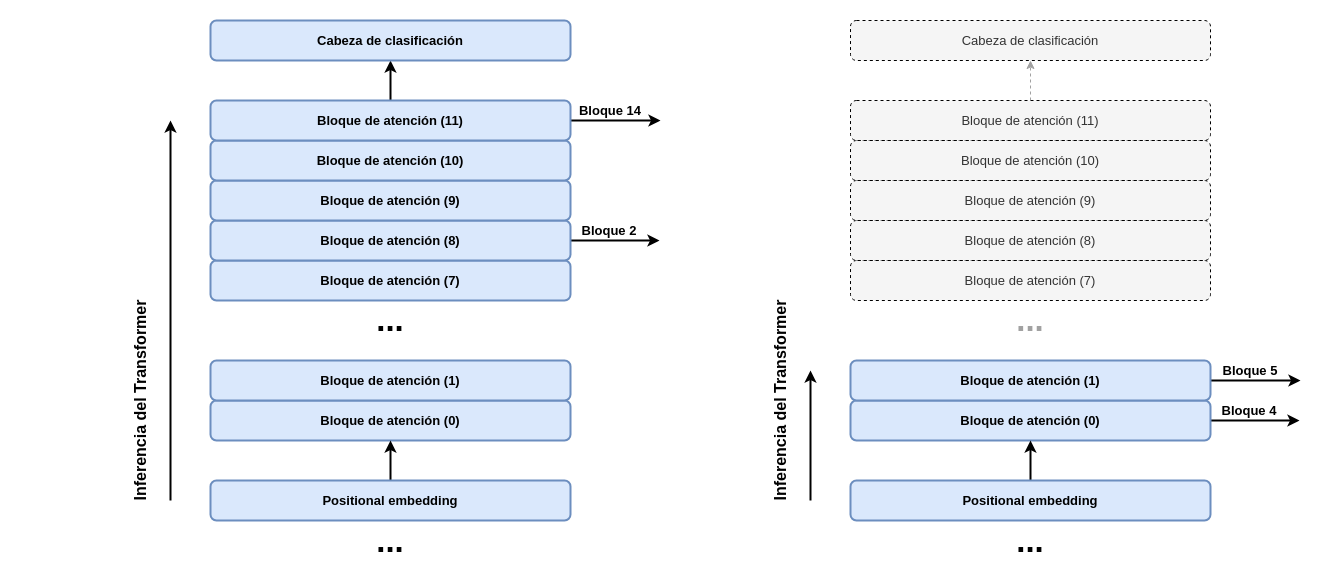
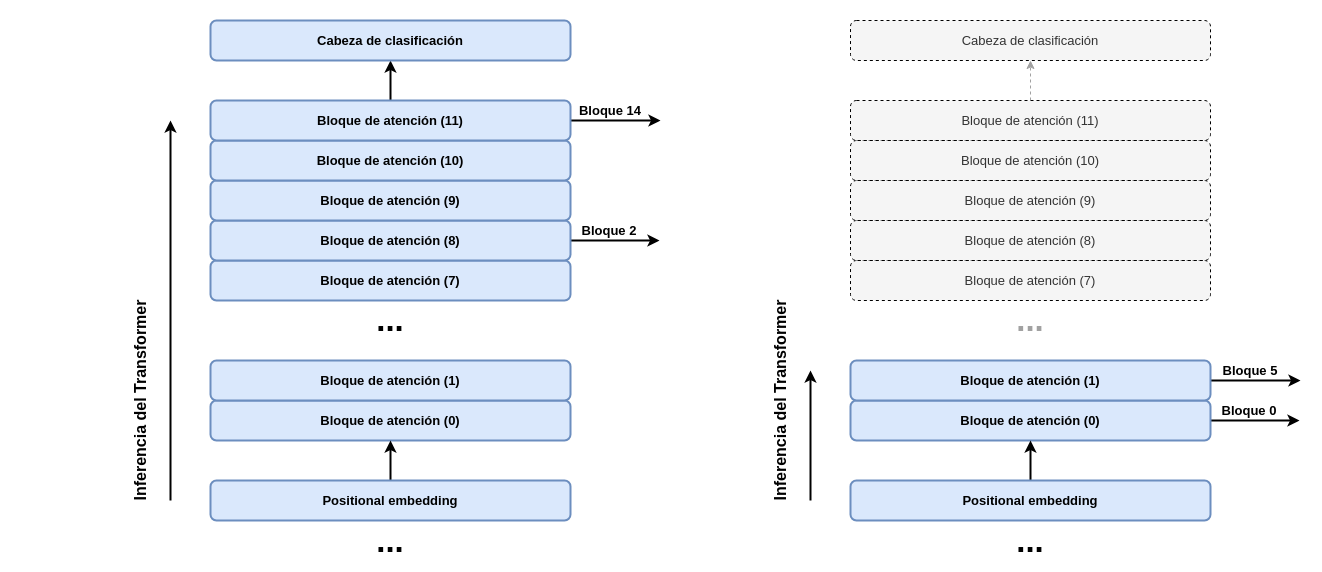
  <mxCell id="0" />
  <mxCell id="1" parent="0" />
  <mxCell id="2" style="edgeStyle=orthogonalEdgeStyle;rounded=0;orthogonalLoop=1;jettySize=auto;html=1;entryX=0;entryY=0.5;entryDx=0;entryDy=0;fontStyle=1;strokeWidth=2;fontSize=13;shadow=0;comic=0;" edge="1" parent="1"><mxGeometry relative="1" as="geometry"><mxPoint x="570" y="240" as="sourcePoint" /><mxPoint x="659" y="240" as="targetPoint" /></mxGeometry></mxCell>
  <mxCell id="3" style="edgeStyle=orthogonalEdgeStyle;rounded=0;orthogonalLoop=1;jettySize=auto;html=1;entryX=0;entryY=0.5;entryDx=0;entryDy=0;fontStyle=1;strokeWidth=2;fontSize=13;shadow=0;comic=0;" edge="1" parent="1"><mxGeometry relative="1" as="geometry"><mxPoint x="570" y="120" as="sourcePoint" /><mxPoint x="660" y="120" as="targetPoint" /></mxGeometry></mxCell>
  <mxCell id="4" value="Bloque de atención (0)" style="rounded=1;whiteSpace=wrap;html=1;fontStyle=1;strokeWidth=2;fontSize=13;shadow=0;comic=0;fillColor=#dae8fc;strokeColor=#6c8ebf;" vertex="1" parent="1"><mxGeometry x="210" y="400" width="360" height="40" as="geometry" /></mxCell>
  <mxCell id="5" value="Bloque 14" style="text;html=1;strokeColor=none;fillColor=none;align=center;verticalAlign=middle;whiteSpace=wrap;rounded=0;fontStyle=1;strokeWidth=2;fontSize=13;shadow=0;comic=0;" vertex="1" parent="1"><mxGeometry x="570" y="100" width="80" height="20" as="geometry" /></mxCell>
  <mxCell id="6" value="Bloque 2" style="text;html=1;strokeColor=none;fillColor=none;align=center;verticalAlign=middle;whiteSpace=wrap;rounded=0;fontStyle=1;strokeWidth=2;fontSize=13;shadow=0;comic=0;" vertex="1" parent="1"><mxGeometry x="579" y="220" width="60" height="20" as="geometry" /></mxCell>
  <mxCell id="7" style="edgeStyle=orthogonalEdgeStyle;rounded=0;orthogonalLoop=1;jettySize=auto;html=1;entryX=0.5;entryY=1;entryDx=0;entryDy=0;fontStyle=1;strokeWidth=2;fontSize=13;shadow=0;comic=0;" edge="1" parent="1" source="8" target="4"><mxGeometry relative="1" as="geometry" /></mxCell>
  <mxCell id="8" value="Positional embedding" style="rounded=1;whiteSpace=wrap;html=1;fontStyle=1;strokeWidth=2;fontSize=13;shadow=0;comic=0;fillColor=#dae8fc;strokeColor=#6c8ebf;" vertex="1" parent="1"><mxGeometry x="210" y="480" width="360" height="40" as="geometry" /></mxCell>
  <mxCell id="9" value="Bloque de atención (1)" style="rounded=1;whiteSpace=wrap;html=1;fontStyle=1;strokeWidth=2;fontSize=13;shadow=0;comic=0;fillColor=#dae8fc;strokeColor=#6c8ebf;" vertex="1" parent="1"><mxGeometry x="210" y="360" width="360" height="40" as="geometry" /></mxCell>
  <mxCell id="10" value="Bloque de atención (7)" style="rounded=1;whiteSpace=wrap;html=1;fontStyle=1;strokeWidth=2;fontSize=13;shadow=0;comic=0;fillColor=#dae8fc;strokeColor=#6c8ebf;" vertex="1" parent="1"><mxGeometry x="210" y="260" width="360" height="40" as="geometry" /></mxCell>
  <mxCell id="11" value="Bloque de atención (8)" style="rounded=1;whiteSpace=wrap;html=1;fontStyle=1;strokeWidth=2;fontSize=13;shadow=0;comic=0;fillColor=#dae8fc;strokeColor=#6c8ebf;" vertex="1" parent="1"><mxGeometry x="210" y="220" width="360" height="40" as="geometry" /></mxCell>
  <mxCell id="12" value="Bloque de atención (9)" style="rounded=1;whiteSpace=wrap;html=1;fontStyle=1;strokeWidth=2;fontSize=13;shadow=0;comic=0;fillColor=#dae8fc;strokeColor=#6c8ebf;" vertex="1" parent="1"><mxGeometry x="210" y="180" width="360" height="40" as="geometry" /></mxCell>
  <mxCell id="13" value="Bloque de atención (10)" style="rounded=1;whiteSpace=wrap;html=1;fontStyle=1;strokeWidth=2;fontSize=13;shadow=0;comic=0;fillColor=#dae8fc;strokeColor=#6c8ebf;" vertex="1" parent="1"><mxGeometry x="210" y="140" width="360" height="40" as="geometry" /></mxCell>
  <mxCell id="14" style="edgeStyle=orthogonalEdgeStyle;rounded=0;comic=0;orthogonalLoop=1;jettySize=auto;html=1;entryX=0.5;entryY=1;entryDx=0;entryDy=0;shadow=0;strokeWidth=2;fontSize=13;" edge="1" parent="1" source="15" target="16"><mxGeometry relative="1" as="geometry" /></mxCell>
  <mxCell id="15" value="Bloque de atención (11)" style="rounded=1;whiteSpace=wrap;html=1;fontStyle=1;strokeWidth=2;fontSize=13;shadow=0;comic=0;fillColor=#dae8fc;strokeColor=#6c8ebf;" vertex="1" parent="1"><mxGeometry x="210" y="100" width="360" height="40" as="geometry" /></mxCell>
  <mxCell id="16" value="Cabeza de clasificación" style="rounded=1;whiteSpace=wrap;html=1;fontStyle=1;strokeWidth=2;fontSize=13;shadow=0;comic=0;fillColor=#dae8fc;strokeColor=#6c8ebf;" vertex="1" parent="1"><mxGeometry x="210" y="20" width="360" height="40" as="geometry" /></mxCell>
  <mxCell id="17" value="&lt;b&gt;&lt;font style=&quot;font-size: 33px&quot;&gt;...&lt;/font&gt;&lt;/b&gt;" style="text;html=1;strokeColor=none;fillColor=none;align=center;verticalAlign=middle;whiteSpace=wrap;rounded=0;shadow=1;fontSize=13;" vertex="1" parent="1"><mxGeometry x="370" y="309" width="40" height="20" as="geometry" /></mxCell>
  <mxCell id="18" value="" style="endArrow=classic;html=1;shadow=0;strokeWidth=2;fontSize=13;endSize=6;" edge="1" parent="1"><mxGeometry width="50" height="50" relative="1" as="geometry"><mxPoint x="170" y="500" as="sourcePoint" /><mxPoint x="170" y="120" as="targetPoint" /></mxGeometry></mxCell>
  <mxCell id="19" value="Inferencia del Transformer" style="text;html=1;strokeColor=none;fillColor=none;align=center;verticalAlign=middle;whiteSpace=wrap;rounded=0;shadow=1;fontSize=16;rotation=-90;fontStyle=1" vertex="1" parent="1"><mxGeometry x="20" y="390" width="240" height="20" as="geometry" /></mxCell>
  <mxCell id="20" style="edgeStyle=orthogonalEdgeStyle;rounded=0;orthogonalLoop=1;jettySize=auto;html=1;entryX=0;entryY=0.5;entryDx=0;entryDy=0;fontStyle=1;strokeWidth=2;fontSize=13;shadow=0;comic=0;" edge="1" parent="1"><mxGeometry relative="1" as="geometry"><mxPoint x="1210" y="420" as="sourcePoint" /><mxPoint x="1299" y="420" as="targetPoint" /></mxGeometry></mxCell>
  <mxCell id="21" style="edgeStyle=orthogonalEdgeStyle;rounded=0;orthogonalLoop=1;jettySize=auto;html=1;entryX=0;entryY=0.5;entryDx=0;entryDy=0;fontStyle=1;strokeWidth=2;fontSize=13;shadow=0;comic=0;" edge="1" parent="1"><mxGeometry relative="1" as="geometry"><mxPoint x="1210" y="380" as="sourcePoint" /><mxPoint x="1300" y="380" as="targetPoint" /></mxGeometry></mxCell>
  <mxCell id="22" value="Bloque de atención (0)" style="rounded=1;whiteSpace=wrap;html=1;fontStyle=1;strokeWidth=2;fontSize=13;shadow=0;comic=0;fillColor=#dae8fc;strokeColor=#6c8ebf;" vertex="1" parent="1"><mxGeometry x="850" y="400" width="360" height="40" as="geometry" /></mxCell>
  <mxCell id="23" value="Bloque 5" style="text;html=1;strokeColor=none;fillColor=none;align=center;verticalAlign=middle;whiteSpace=wrap;rounded=0;fontStyle=1;strokeWidth=2;fontSize=13;shadow=0;comic=0;" vertex="1" parent="1"><mxGeometry x="1210" y="360" width="80" height="20" as="geometry" /></mxCell>
- <mxCell id="24" value="Bloque 4" style="text;html=1;strokeColor=none;fillColor=none;align=center;verticalAlign=middle;whiteSpace=wrap;rounded=0;fontStyle=1;strokeWidth=2;fontSize=13;shadow=0;comic=0;" vertex="1" parent="1"><mxGeometry x="1219" y="400" width="60" height="20" as="geometry" /></mxCell>
+ <mxCell id="24" value="Bloque 0" style="text;html=1;strokeColor=none;fillColor=none;align=center;verticalAlign=middle;whiteSpace=wrap;rounded=0;fontStyle=1;strokeWidth=2;fontSize=13;shadow=0;comic=0;" vertex="1" parent="1"><mxGeometry x="1219" y="400" width="60" height="20" as="geometry" /></mxCell>
  <mxCell id="25" style="edgeStyle=orthogonalEdgeStyle;rounded=0;orthogonalLoop=1;jettySize=auto;html=1;entryX=0.5;entryY=1;entryDx=0;entryDy=0;fontStyle=1;strokeWidth=2;fontSize=13;shadow=0;comic=0;" edge="1" parent="1" source="26" target="22"><mxGeometry relative="1" as="geometry" /></mxCell>
  <mxCell id="26" value="Positional embedding" style="rounded=1;whiteSpace=wrap;html=1;fontStyle=1;strokeWidth=2;fontSize=13;shadow=0;comic=0;fillColor=#dae8fc;strokeColor=#6c8ebf;" vertex="1" parent="1"><mxGeometry x="850" y="480" width="360" height="40" as="geometry" /></mxCell>
  <mxCell id="27" value="Bloque de atención (1)" style="rounded=1;whiteSpace=wrap;html=1;fontStyle=1;strokeWidth=2;fontSize=13;shadow=0;comic=0;fillColor=#dae8fc;strokeColor=#6c8ebf;" vertex="1" parent="1"><mxGeometry x="850" y="360" width="360" height="40" as="geometry" /></mxCell>
  <mxCell id="28" value="Bloque de atención (7)" style="rounded=1;whiteSpace=wrap;html=1;fontStyle=0;strokeWidth=1;fontSize=13;shadow=0;comic=0;fillColor=#f5f5f5;dashed=1;strokeColor=#000000;fontColor=#333333;" vertex="1" parent="1"><mxGeometry x="850" y="260" width="360" height="40" as="geometry" /></mxCell>
  <mxCell id="29" value="Bloque de atención (8)" style="rounded=1;whiteSpace=wrap;html=1;fontStyle=0;strokeWidth=1;fontSize=13;shadow=0;comic=0;fillColor=#f5f5f5;dashed=1;strokeColor=#000000;fontColor=#333333;" vertex="1" parent="1"><mxGeometry x="850" y="220" width="360" height="40" as="geometry" /></mxCell>
  <mxCell id="30" value="Bloque de atención (9)" style="rounded=1;whiteSpace=wrap;html=1;fontStyle=0;strokeWidth=1;fontSize=13;shadow=0;comic=0;fillColor=#f5f5f5;dashed=1;strokeColor=#000000;fontColor=#333333;" vertex="1" parent="1"><mxGeometry x="850" y="180" width="360" height="40" as="geometry" /></mxCell>
  <mxCell id="31" value="Bloque de atención (10)" style="rounded=1;whiteSpace=wrap;html=1;fontStyle=0;strokeWidth=1;fontSize=13;shadow=0;comic=0;fillColor=#f5f5f5;dashed=1;strokeColor=#000000;fontColor=#333333;" vertex="1" parent="1"><mxGeometry x="850" y="140" width="360" height="40" as="geometry" /></mxCell>
  <mxCell id="32" style="edgeStyle=orthogonalEdgeStyle;rounded=0;comic=0;orthogonalLoop=1;jettySize=auto;html=1;entryX=0.5;entryY=1;entryDx=0;entryDy=0;shadow=0;strokeWidth=1;fontSize=13;dashed=1;fillColor=#f5f5f5;strokeColor=#A1A1A1;fontStyle=0;" edge="1" parent="1" source="33" target="34"><mxGeometry relative="1" as="geometry" /></mxCell>
  <mxCell id="33" value="Bloque de atención (11)" style="rounded=1;whiteSpace=wrap;html=1;fontStyle=0;strokeWidth=1;fontSize=13;shadow=0;comic=0;fillColor=#f5f5f5;dashed=1;strokeColor=#000000;fontColor=#333333;" vertex="1" parent="1"><mxGeometry x="850" y="100" width="360" height="40" as="geometry" /></mxCell>
  <mxCell id="34" value="Cabeza de clasificación" style="rounded=1;whiteSpace=wrap;html=1;fontStyle=0;strokeWidth=1;fontSize=13;shadow=0;comic=0;fillColor=#f5f5f5;dashed=1;strokeColor=#000000;fontColor=#333333;" vertex="1" parent="1"><mxGeometry x="850" y="20" width="360" height="40" as="geometry" /></mxCell>
  <mxCell id="35" value="&lt;span&gt;&lt;font style=&quot;font-size: 33px&quot;&gt;...&lt;/font&gt;&lt;/span&gt;" style="text;html=1;align=center;verticalAlign=middle;whiteSpace=wrap;rounded=0;shadow=1;fontSize=13;dashed=1;strokeWidth=1;fontStyle=1;fontColor=#A1A1A1;" vertex="1" parent="1"><mxGeometry x="1010" y="309" width="40" height="20" as="geometry" /></mxCell>
  <mxCell id="36" value="" style="endArrow=classic;html=1;shadow=0;strokeWidth=2;fontSize=13;" edge="1" parent="1"><mxGeometry width="50" height="50" relative="1" as="geometry"><mxPoint x="810" y="500" as="sourcePoint" /><mxPoint x="810" y="370" as="targetPoint" /></mxGeometry></mxCell>
  <mxCell id="37" value="Inferencia del Transformer" style="text;html=1;strokeColor=none;fillColor=none;align=center;verticalAlign=middle;whiteSpace=wrap;rounded=0;shadow=1;fontSize=16;rotation=-90;fontStyle=1" vertex="1" parent="1"><mxGeometry x="660" y="390" width="240" height="20" as="geometry" /></mxCell>
  <mxCell id="38" value="&lt;b&gt;&lt;font style=&quot;font-size: 33px&quot;&gt;...&lt;/font&gt;&lt;/b&gt;" style="text;html=1;strokeColor=none;fillColor=none;align=center;verticalAlign=middle;whiteSpace=wrap;rounded=0;shadow=1;fontSize=13;" vertex="1" parent="1"><mxGeometry x="370" y="530" width="40" height="20" as="geometry" /></mxCell>
  <mxCell id="39" value="&lt;b&gt;&lt;font style=&quot;font-size: 33px&quot;&gt;...&lt;/font&gt;&lt;/b&gt;" style="text;html=1;strokeColor=none;fillColor=none;align=center;verticalAlign=middle;whiteSpace=wrap;rounded=0;shadow=1;fontSize=13;" vertex="1" parent="1"><mxGeometry x="1010" y="530" width="40" height="20" as="geometry" /></mxCell>
